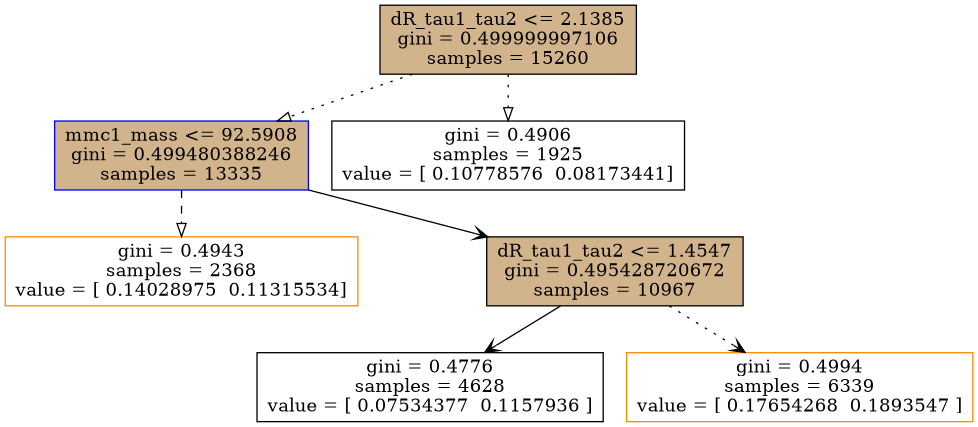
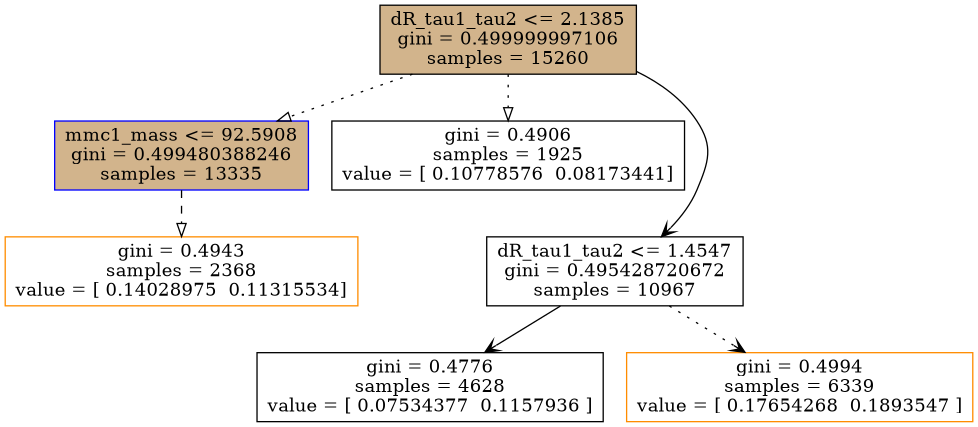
  digraph {
    node [color=black fillcolor=white shape=box style=filled]
    edge [arrowhead=onormal style=dotted]
    n1 [fillcolor=tan label="dR_tau1_tau2 <= 2.1385\ngini = 0.499999997106\nsamples = 15260"]
    n2 [color=blue fillcolor=tan label="mmc1_mass <= 92.5908\ngini = 0.499480388246\nsamples = 13335"]
    n3 [label="gini = 0.4906\nsamples = 1925\nvalue = [ 0.10778576  0.08173441]"]
    n4 [color=darkorange label="gini = 0.4943\nsamples = 2368\nvalue = [ 0.14028975  0.11315534]"]
-   n5 [fillcolor=tan label="dR_tau1_tau2 <= 1.4547\ngini = 0.495428720672\nsamples = 10967"]
+   n5 [label="dR_tau1_tau2 <= 1.4547\ngini = 0.495428720672\nsamples = 10967"]
    n6 [label="gini = 0.4776\nsamples = 4628\nvalue = [ 0.07534377  0.1157936 ]"]
    n7 [color=darkorange label="gini = 0.4994\nsamples = 6339\nvalue = [ 0.17654268  0.1893547 ]"]
    n1 -> n2
    n1 -> n3
    n2 -> n4 [style=dashed]
-   n2 -> n5 [arrowhead=vee style=solid]
+   n1 -> n5 [arrowhead=vee style=solid]
    n5 -> n6 [arrowhead=vee style=solid]
    n5 -> n7 [arrowhead=vee]
  }
